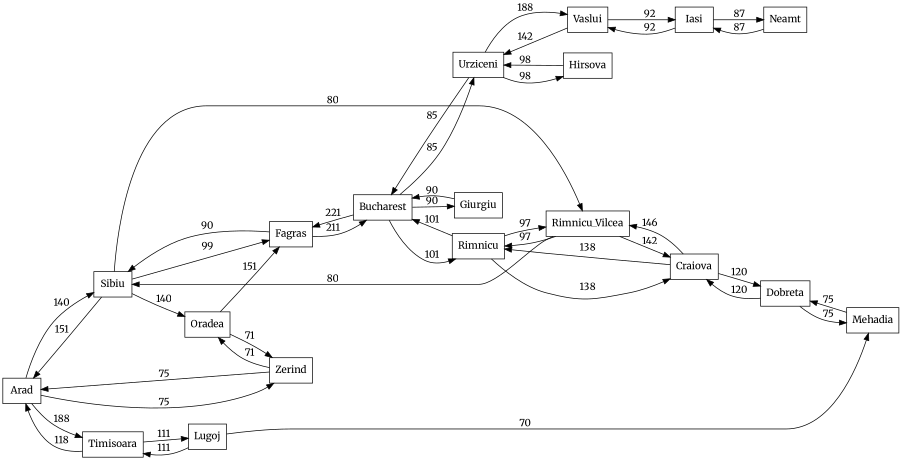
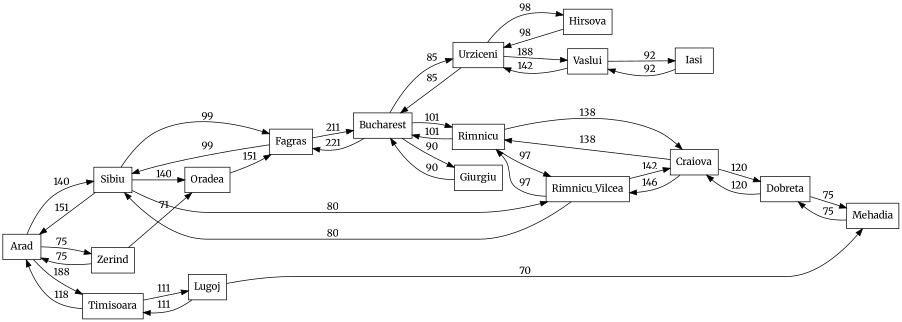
  digraph {
    fontname=Merriweather
    rankdir=LR
    node [fontname=Merriweather shape=box]
    edge [fontname=Merriweather]
    Arad
    Sibiu
    Timisoara
    Zerind
    Fagras
    Rimnicu_Vilcea
    Oradea
    Lugoj
    Bucharest
    Giurgiu
    n11 [label=Rimnicu]
    Urziceni
    Craiova
    Hirsova
    Vaslui
    Dobreta
    Mehadia
    Iasi
-   Neamt
    Arad -> Sibiu [label=140]
    Arad -> Timisoara [label=188]
    Arad -> Zerind [label=75]
    Sibiu -> Arad [label=151]
    Sibiu -> Fagras [label=99]
    Sibiu -> Rimnicu_Vilcea [label=80]
    Sibiu -> Oradea [label=140]
    Timisoara -> Arad [label=118]
    Timisoara -> Lugoj [label=111]
    Zerind -> Arad [label=75]
    Zerind -> Oradea [label=71]
-   Fagras -> Sibiu [label=90]
+   Fagras -> Sibiu [label=99]
    Fagras -> Bucharest [label=211]
    Rimnicu_Vilcea -> Sibiu [label=80]
    Rimnicu_Vilcea -> n11 [label=97]
    Rimnicu_Vilcea -> Craiova [label=142]
-   Oradea -> Zerind [label=71]
    Oradea -> Fagras [label=151]
    Lugoj -> Timisoara [label=111]
    Lugoj -> Mehadia [label=70]
    Bucharest -> Fagras [label=221]
    Bucharest -> Giurgiu [label=90]
    Bucharest -> n11 [label=101]
    Bucharest -> Urziceni [label=85]
    Giurgiu -> Bucharest [label=90]
    n11 -> Rimnicu_Vilcea [label=97]
    n11 -> Bucharest [label=101]
    n11 -> Craiova [label=138]
    Urziceni -> Bucharest [label=85]
    Urziceni -> Hirsova [label=98]
    Urziceni -> Vaslui [label=188]
    Craiova -> Rimnicu_Vilcea [label=146]
    Craiova -> n11 [label=138]
    Craiova -> Dobreta [label=120]
    Hirsova -> Urziceni [label=98]
    Vaslui -> Urziceni [label=142]
    Vaslui -> Iasi [label=92]
    Dobreta -> Craiova [label=120]
    Dobreta -> Mehadia [label=75]
    Mehadia -> Dobreta [label=75]
    Iasi -> Vaslui [label=92]
-   Iasi -> Neamt [label=87]
-   Neamt -> Iasi [label=87]
  }
